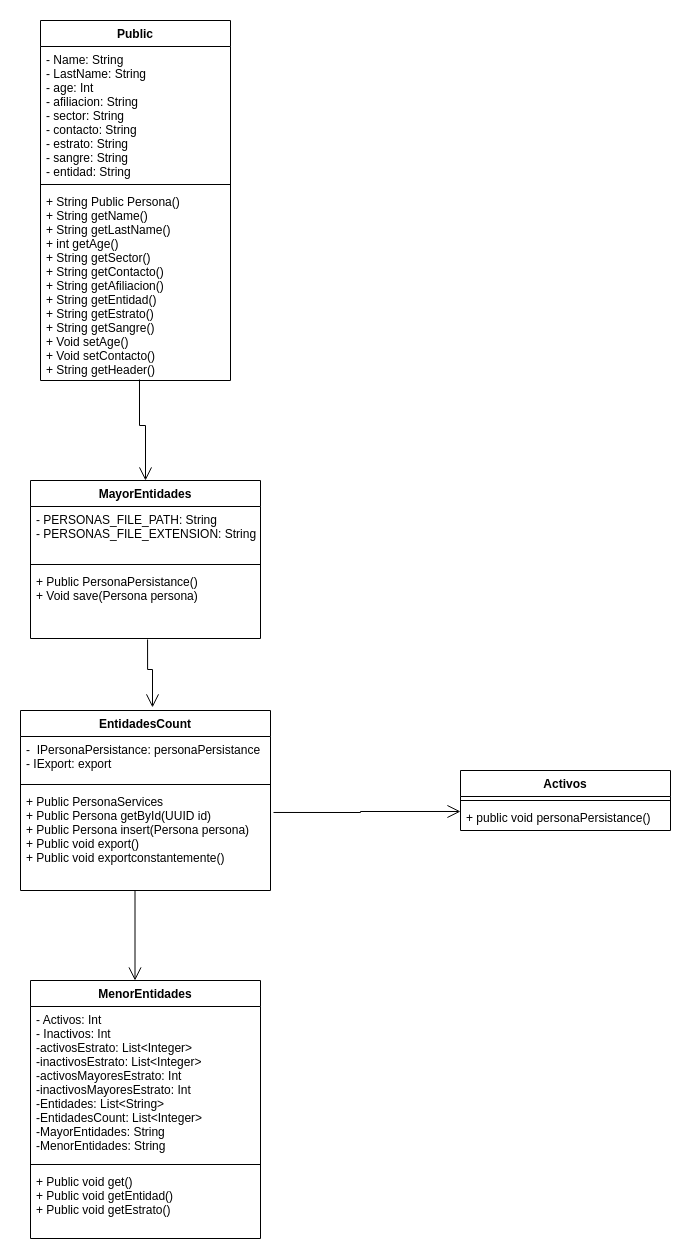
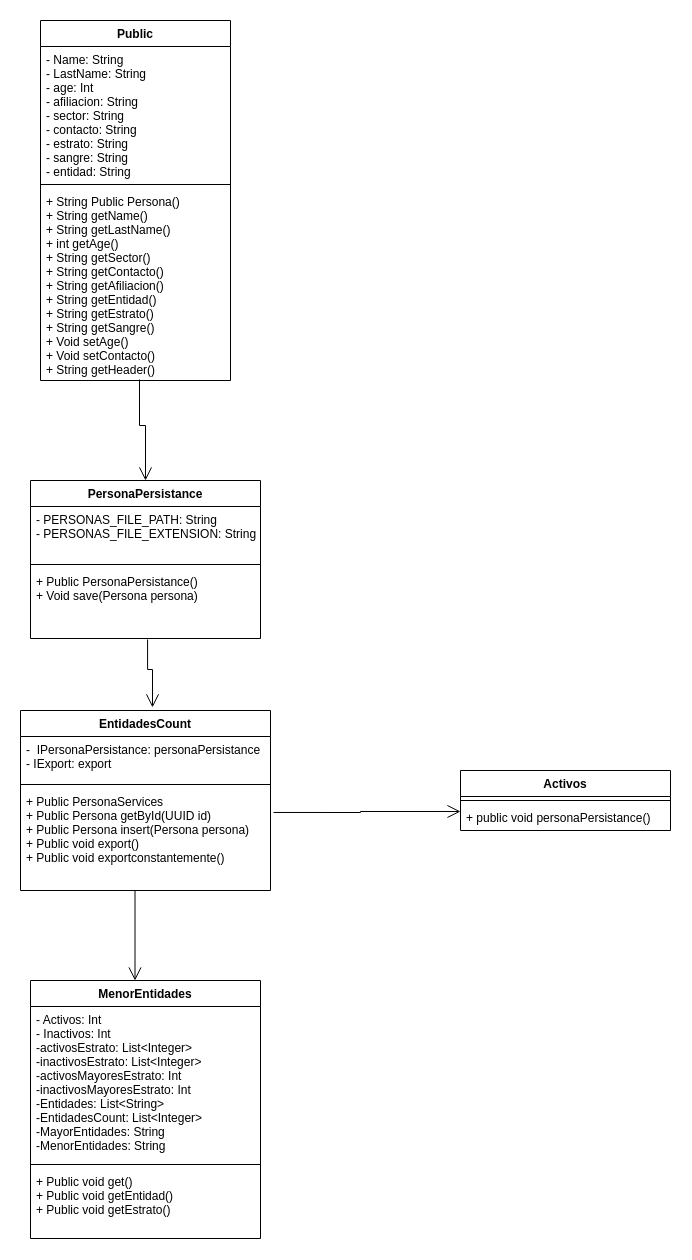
  <mxCell id="0" />
  <mxCell id="1" parent="0" />
  <mxCell id="2" value="Public" style="swimlane;fontStyle=1;align=center;verticalAlign=top;childLayout=stackLayout;horizontal=1;startSize=26;horizontalStack=0;resizeParent=1;resizeParentMax=0;resizeLast=0;collapsible=1;marginBottom=0;" vertex="1" parent="1"><mxGeometry x="40" y="20" width="190" height="360" as="geometry" /></mxCell>
  <mxCell id="3" value="- Name: String&#10;- LastName: String&#10;- age: Int&#10;- afiliacion: String&#10;- sector: String&#10;- contacto: String&#10;- estrato: String&#10;- sangre: String&#10;- entidad: String&#10;" style="text;strokeColor=none;fillColor=none;align=left;verticalAlign=top;spacingLeft=4;spacingRight=4;overflow=hidden;rotatable=0;points=[[0,0.5],[1,0.5]];portConstraint=eastwest;" vertex="1" parent="2"><mxGeometry y="26" width="190" height="134" as="geometry" /></mxCell>
  <mxCell id="4" value="" style="line;strokeWidth=1;fillColor=none;align=left;verticalAlign=middle;spacingTop=-1;spacingLeft=3;spacingRight=3;rotatable=0;labelPosition=right;points=[];portConstraint=eastwest;" vertex="1" parent="2"><mxGeometry y="160" width="190" height="8" as="geometry" /></mxCell>
  <mxCell id="5" value="+ String Public Persona()&#10;+ String getName()&#10;+ String getLastName()&#10;+ int getAge()&#10;+ String getSector()&#10;+ String getContacto()&#10;+ String getAfiliacion()&#10;+ String getEntidad()&#10;+ String getEstrato()&#10;+ String getSangre()&#10;+ Void setAge()&#10;+ Void setContacto()&#10;+ String getHeader()&#10;" style="text;strokeColor=none;fillColor=none;align=left;verticalAlign=top;spacingLeft=4;spacingRight=4;overflow=hidden;rotatable=0;points=[[0,0.5],[1,0.5]];portConstraint=eastwest;" vertex="1" parent="2"><mxGeometry y="168" width="190" height="192" as="geometry" /></mxCell>
  <mxCell id="6" value="EntidadesCount" style="swimlane;fontStyle=1;align=center;verticalAlign=top;childLayout=stackLayout;horizontal=1;startSize=26;horizontalStack=0;resizeParent=1;resizeParentMax=0;resizeLast=0;collapsible=1;marginBottom=0;" vertex="1" parent="1"><mxGeometry x="20" y="710" width="250" height="180" as="geometry" /></mxCell>
  <mxCell id="7" value="-  IPersonaPersistance: personaPersistance&#10;- IExport: export&#10;" style="text;strokeColor=none;fillColor=none;align=left;verticalAlign=top;spacingLeft=4;spacingRight=4;overflow=hidden;rotatable=0;points=[[0,0.5],[1,0.5]];portConstraint=eastwest;" vertex="1" parent="6"><mxGeometry y="26" width="250" height="44" as="geometry" /></mxCell>
  <mxCell id="8" value="" style="line;strokeWidth=1;fillColor=none;align=left;verticalAlign=middle;spacingTop=-1;spacingLeft=3;spacingRight=3;rotatable=0;labelPosition=right;points=[];portConstraint=eastwest;" vertex="1" parent="6"><mxGeometry y="70" width="250" height="8" as="geometry" /></mxCell>
  <mxCell id="9" value="+ Public PersonaServices&#10;+ Public Persona getById(UUID id)&#10;+ Public Persona insert(Persona persona)&#10;+ Public void export()&#10;+ Public void exportconstantemente()&#10;&#10;" style="text;strokeColor=none;fillColor=none;align=left;verticalAlign=top;spacingLeft=4;spacingRight=4;overflow=hidden;rotatable=0;points=[[0,0.5],[1,0.5]];portConstraint=eastwest;" vertex="1" parent="6"><mxGeometry y="78" width="250" height="102" as="geometry" /></mxCell>
- <mxCell id="10" value="MayorEntidades" style="swimlane;fontStyle=1;align=center;verticalAlign=top;childLayout=stackLayout;horizontal=1;startSize=26;horizontalStack=0;resizeParent=1;resizeParentMax=0;resizeLast=0;collapsible=1;marginBottom=0;" vertex="1" parent="1"><mxGeometry x="30" y="480" width="230" height="158" as="geometry" /></mxCell>
+ <mxCell id="10" value="PersonaPersistance" style="swimlane;fontStyle=1;align=center;verticalAlign=top;childLayout=stackLayout;horizontal=1;startSize=26;horizontalStack=0;resizeParent=1;resizeParentMax=0;resizeLast=0;collapsible=1;marginBottom=0;" vertex="1" parent="1"><mxGeometry x="30" y="480" width="230" height="158" as="geometry" /></mxCell>
  <mxCell id="11" value="- PERSONAS_FILE_PATH: String&#10;- PERSONAS_FILE_EXTENSION: String" style="text;strokeColor=none;fillColor=none;align=left;verticalAlign=top;spacingLeft=4;spacingRight=4;overflow=hidden;rotatable=0;points=[[0,0.5],[1,0.5]];portConstraint=eastwest;" vertex="1" parent="10"><mxGeometry y="26" width="230" height="54" as="geometry" /></mxCell>
  <mxCell id="12" value="" style="line;strokeWidth=1;fillColor=none;align=left;verticalAlign=middle;spacingTop=-1;spacingLeft=3;spacingRight=3;rotatable=0;labelPosition=right;points=[];portConstraint=eastwest;" vertex="1" parent="10"><mxGeometry y="80" width="230" height="8" as="geometry" /></mxCell>
  <mxCell id="13" value="+ Public PersonaPersistance()&#10;+ Void save(Persona persona)&#10;&#10;" style="text;strokeColor=none;fillColor=none;align=left;verticalAlign=top;spacingLeft=4;spacingRight=4;overflow=hidden;rotatable=0;points=[[0,0.5],[1,0.5]];portConstraint=eastwest;" vertex="1" parent="10"><mxGeometry y="88" width="230" height="70" as="geometry" /></mxCell>
  <mxCell id="14" value="Activos" style="swimlane;fontStyle=1;align=center;verticalAlign=top;childLayout=stackLayout;horizontal=1;startSize=26;horizontalStack=0;resizeParent=1;resizeParentMax=0;resizeLast=0;collapsible=1;marginBottom=0;" vertex="1" parent="1"><mxGeometry x="460" y="770" width="210" height="60" as="geometry" /></mxCell>
  <mxCell id="15" value="" style="line;strokeWidth=1;fillColor=none;align=left;verticalAlign=middle;spacingTop=-1;spacingLeft=3;spacingRight=3;rotatable=0;labelPosition=right;points=[];portConstraint=eastwest;" vertex="1" parent="14"><mxGeometry y="26" width="210" height="8" as="geometry" /></mxCell>
  <mxCell id="16" value="+ public void personaPersistance()" style="text;strokeColor=none;fillColor=none;align=left;verticalAlign=top;spacingLeft=4;spacingRight=4;overflow=hidden;rotatable=0;points=[[0,0.5],[1,0.5]];portConstraint=eastwest;" vertex="1" parent="14"><mxGeometry y="34" width="210" height="26" as="geometry" /></mxCell>
  <mxCell id="17" value="MenorEntidades" style="swimlane;fontStyle=1;align=center;verticalAlign=top;childLayout=stackLayout;horizontal=1;startSize=26;horizontalStack=0;resizeParent=1;resizeParentMax=0;resizeLast=0;collapsible=1;marginBottom=0;" vertex="1" parent="1"><mxGeometry x="30" y="980" width="230" height="258" as="geometry" /></mxCell>
  <mxCell id="18" value="- Activos: Int&#10;- Inactivos: Int&#10;-activosEstrato: List&lt;Integer&gt;&#10;-inactivosEstrato: List&lt;Integer&gt;&#10;-activosMayoresEstrato: Int&#10;-inactivosMayoresEstrato: Int&#10;-Entidades: List&lt;String&gt;&#10;-EntidadesCount: List&lt;Integer&gt;&#10;-MayorEntidades: String&#10;-MenorEntidades: String&#10;" style="text;strokeColor=none;fillColor=none;align=left;verticalAlign=top;spacingLeft=4;spacingRight=4;overflow=hidden;rotatable=0;points=[[0,0.5],[1,0.5]];portConstraint=eastwest;" vertex="1" parent="17"><mxGeometry y="26" width="230" height="154" as="geometry" /></mxCell>
  <mxCell id="19" value="" style="line;strokeWidth=1;fillColor=none;align=left;verticalAlign=middle;spacingTop=-1;spacingLeft=3;spacingRight=3;rotatable=0;labelPosition=right;points=[];portConstraint=eastwest;" vertex="1" parent="17"><mxGeometry y="180" width="230" height="8" as="geometry" /></mxCell>
  <mxCell id="20" value="+ Public void get()&#10;+ Public void getEntidad()&#10;+ Public void getEstrato()" style="text;strokeColor=none;fillColor=none;align=left;verticalAlign=top;spacingLeft=4;spacingRight=4;overflow=hidden;rotatable=0;points=[[0,0.5],[1,0.5]];portConstraint=eastwest;" vertex="1" parent="17"><mxGeometry y="188" width="230" height="70" as="geometry" /></mxCell>
  <mxCell id="21" style="edgeStyle=orthogonalEdgeStyle;rounded=0;orthogonalLoop=1;jettySize=auto;html=1;exitX=0.521;exitY=0.995;exitDx=0;exitDy=0;entryX=0.5;entryY=0;entryDx=0;entryDy=0;endArrow=open;endFill=0;endSize=11;exitPerimeter=0;" edge="1" parent="1" source="5" target="10"><mxGeometry relative="1" as="geometry"><mxPoint x="145" y="390" as="sourcePoint" /><mxPoint x="145" y="480" as="targetPoint" /></mxGeometry></mxCell>
  <mxCell id="22" style="edgeStyle=orthogonalEdgeStyle;rounded=0;orthogonalLoop=1;jettySize=auto;html=1;exitX=0.509;exitY=1.014;exitDx=0;exitDy=0;entryX=0.528;entryY=-0.017;entryDx=0;entryDy=0;endArrow=open;endFill=0;endSize=11;exitPerimeter=0;entryPerimeter=0;" edge="1" parent="1" source="13" target="6"><mxGeometry relative="1" as="geometry"><mxPoint x="155" y="400" as="sourcePoint" /><mxPoint x="155" y="490" as="targetPoint" /></mxGeometry></mxCell>
  <mxCell id="23" style="edgeStyle=orthogonalEdgeStyle;rounded=0;orthogonalLoop=1;jettySize=auto;html=1;exitX=0.5;exitY=1;exitDx=0;exitDy=0;entryX=0.5;entryY=0;entryDx=0;entryDy=0;endArrow=open;endFill=0;endSize=11;" edge="1" parent="1"><mxGeometry relative="1" as="geometry"><mxPoint x="134.5" y="890" as="sourcePoint" /><mxPoint x="134.5" y="980" as="targetPoint" /></mxGeometry></mxCell>
  <mxCell id="24" style="edgeStyle=orthogonalEdgeStyle;rounded=0;orthogonalLoop=1;jettySize=auto;html=1;exitX=1.012;exitY=0.235;exitDx=0;exitDy=0;entryX=0;entryY=0.269;entryDx=0;entryDy=0;endArrow=open;endFill=0;endSize=11;exitPerimeter=0;entryPerimeter=0;" edge="1" parent="1" source="9" target="16"><mxGeometry relative="1" as="geometry"><mxPoint x="340" y="810" as="sourcePoint" /><mxPoint x="340" y="900" as="targetPoint" /></mxGeometry></mxCell>
